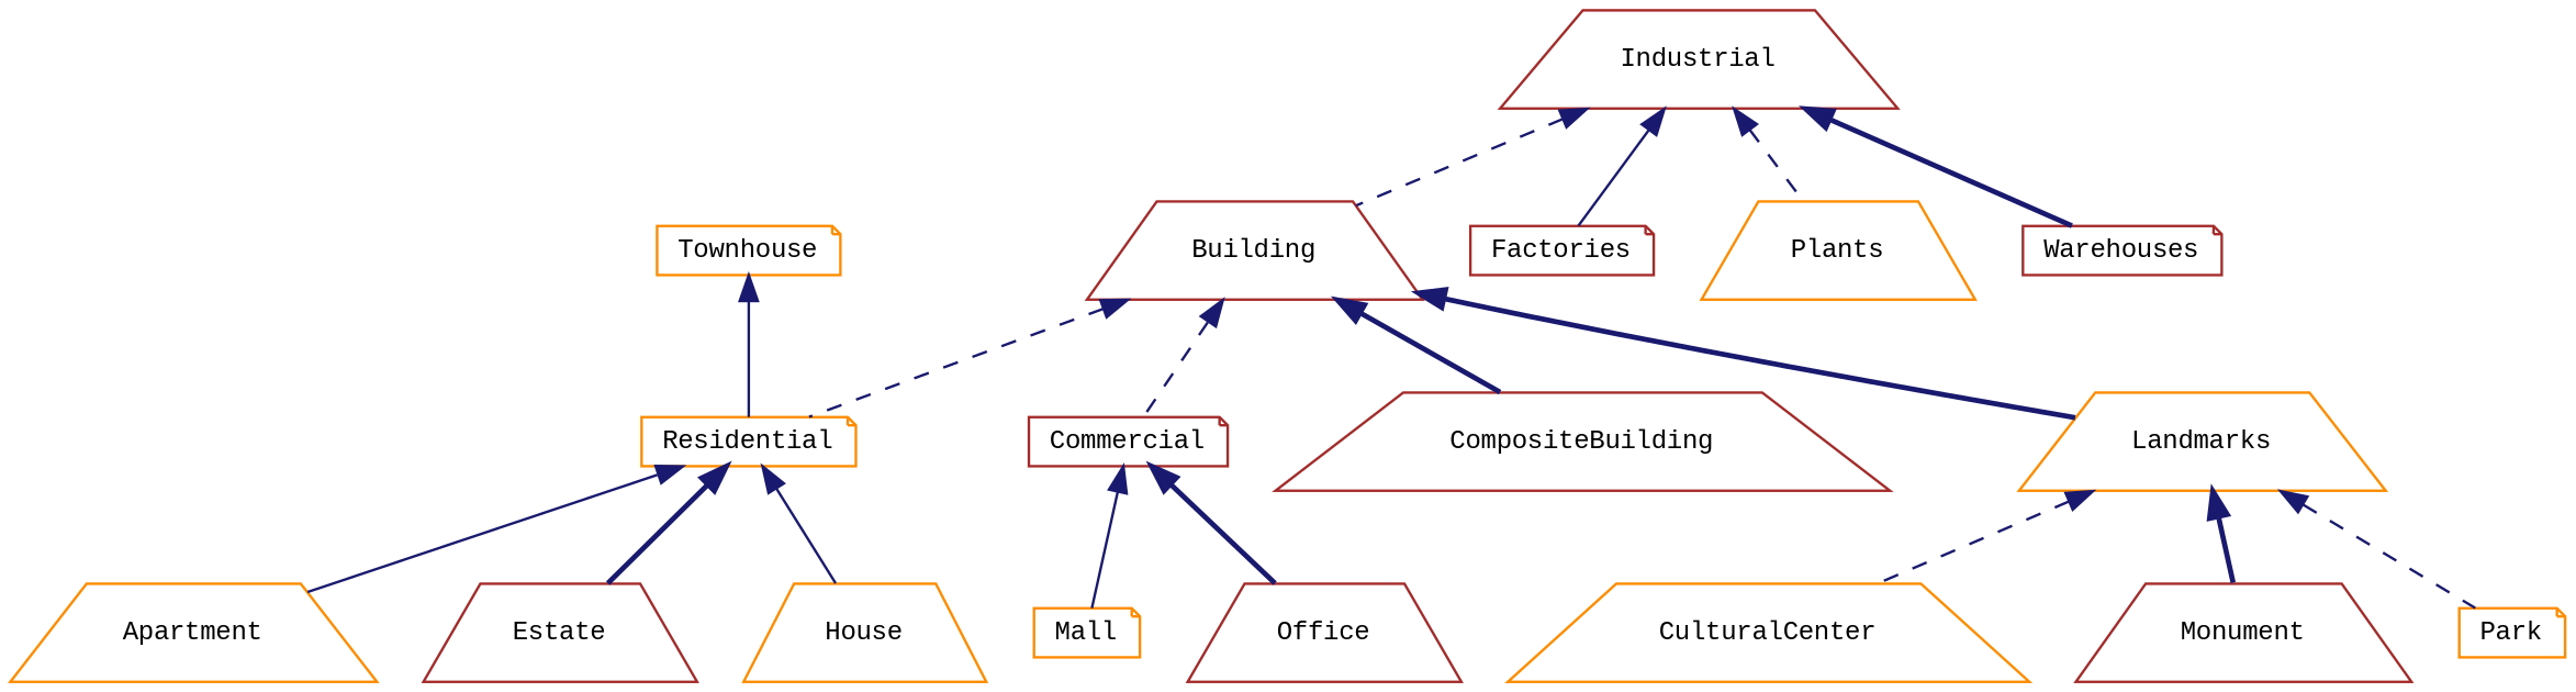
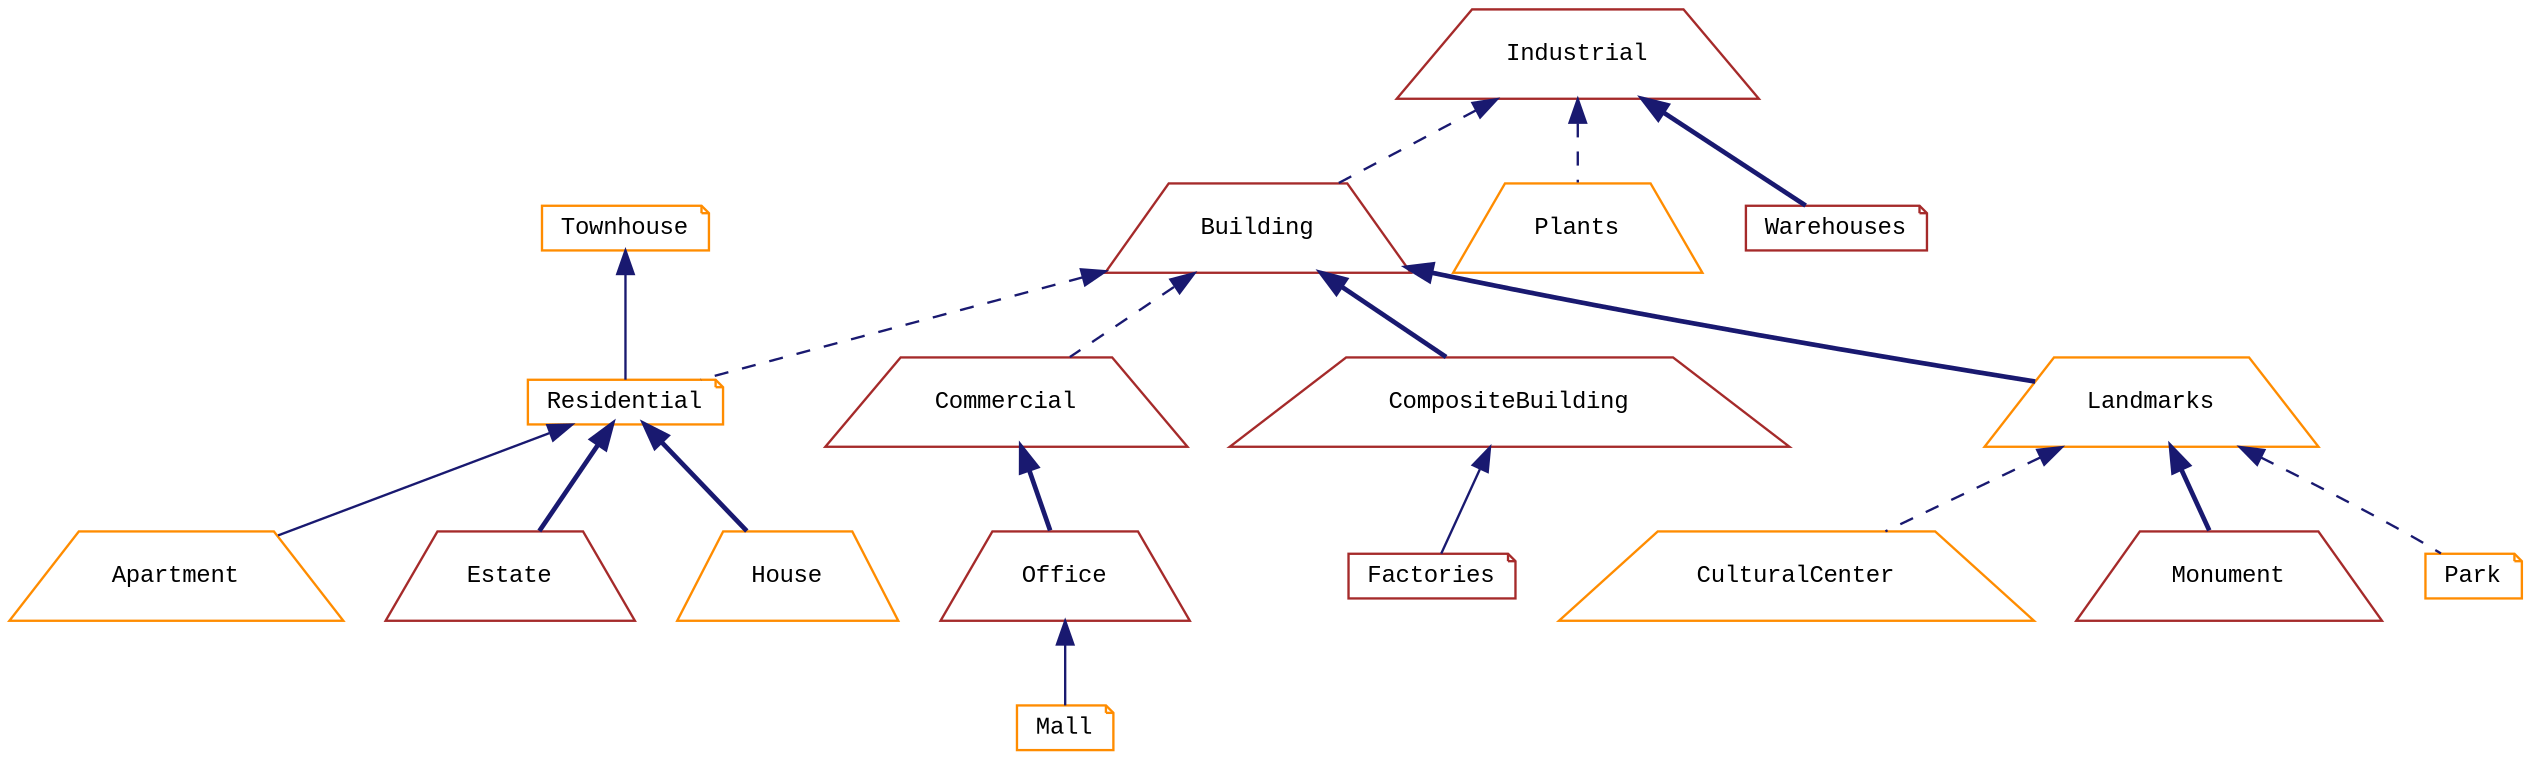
  digraph {
    fontname="Liberation Mono"
    rankdir=TB
    node [color=brown fillcolor=white fontname="Liberation Mono" fontsize=10 shape=trapezium style=filled]
    edge [color=midnightblue dir=back fontname="Liberation Mono" fontsize=10 labelfontname=Helvetica labelfontsize=10 style=bold]
    n1 [height=0.2 label=Building width=0.4]
-   n2 [height=0.2 label=Commercial shape=note width=0.4]
+   n2 [height=0.2 label=Commercial width=0.4]
    n3 [height=0.2 label=CompositeBuilding width=0.4]
    n4 [color=darkorange height=0.2 label=Landmarks width=0.4]
    n5 [color=darkorange height=0.2 label=Residential shape=note width=0.4]
    n6 [color=darkorange height=0.2 label=Mall shape=note width=0.4]
    n7 [height=0.2 label=Office width=0.4]
    n8 [height=0.2 label=Industrial width=0.4]
    n9 [height=0.2 label=Factories shape=note width=0.4]
    n10 [color=darkorange height=0.2 label=Plants width=0.4]
    n11 [height=0.2 label=Warehouses shape=note width=0.4]
    n12 [color=darkorange height=0.2 label=CulturalCenter width=0.4]
    n13 [height=0.2 label=Monument width=0.4]
    n14 [color=darkorange height=0.2 label=Park shape=note width=0.4]
    n15 [color=darkorange height=0.2 label=Apartment width=0.4]
    n16 [height=0.2 label=Estate width=0.4]
    n17 [color=darkorange height=0.2 label=House width=0.4]
    n18 [color=darkorange height=0.2 label=Townhouse shape=note width=0.4]
    n1 -> n2 [style=dashed]
    n1 -> n3
    n1 -> n4
    n1 -> n5 [style=dashed]
-   n2 -> n6 [style=solid]
+   n7 -> n6 [style=solid]
    n2 -> n7
    n4 -> n12 [style=dashed]
    n4 -> n13
    n4 -> n14 [style=dashed]
    n5 -> n15 [style=solid]
    n5 -> n16
-   n5 -> n17 [style=solid]
+   n5 -> n17
    n8 -> n1 [style=dashed]
-   n8 -> n9 [style=solid]
+   n3 -> n9 [style=solid]
    n8 -> n10 [style=dashed]
    n8 -> n11
    n18 -> n5 [style=solid]
  }
